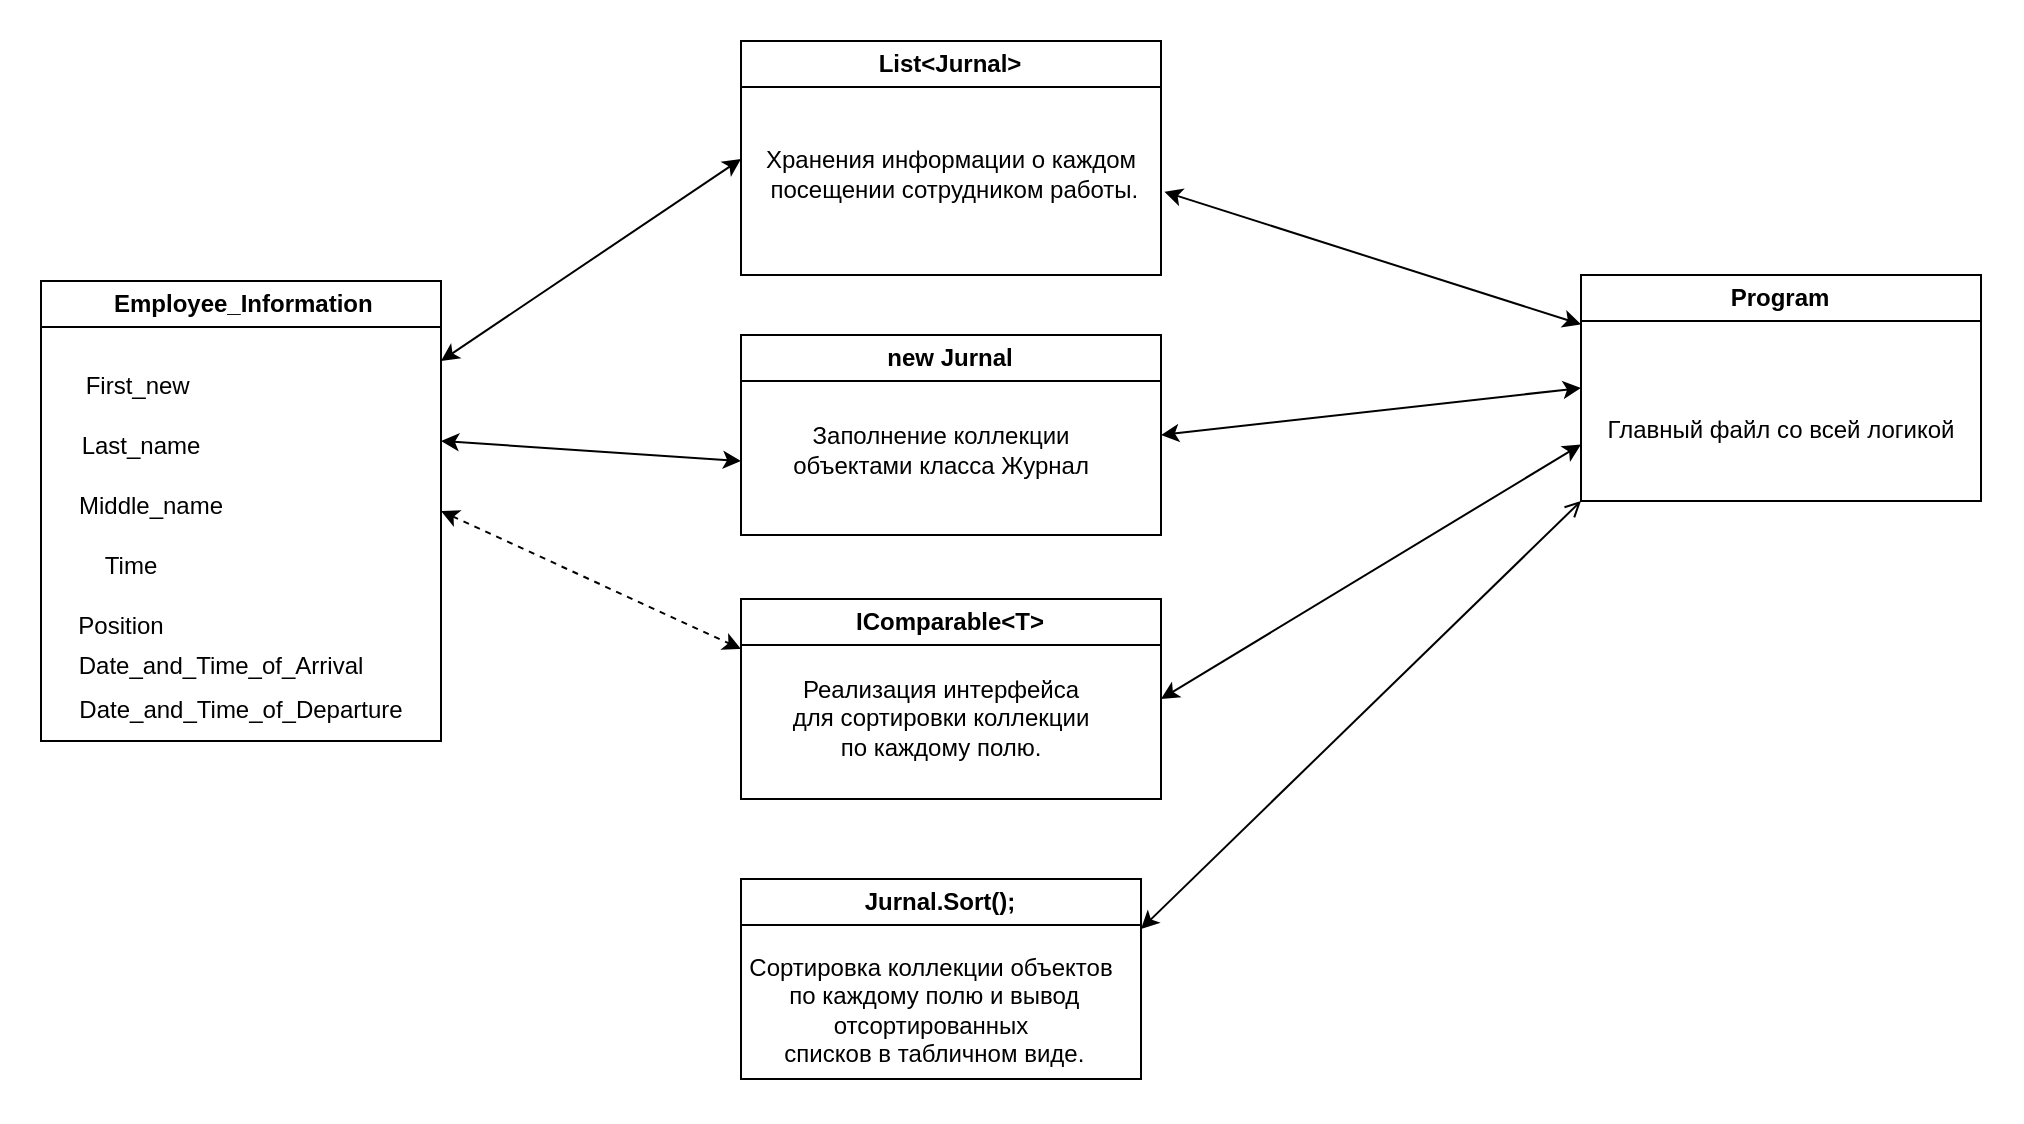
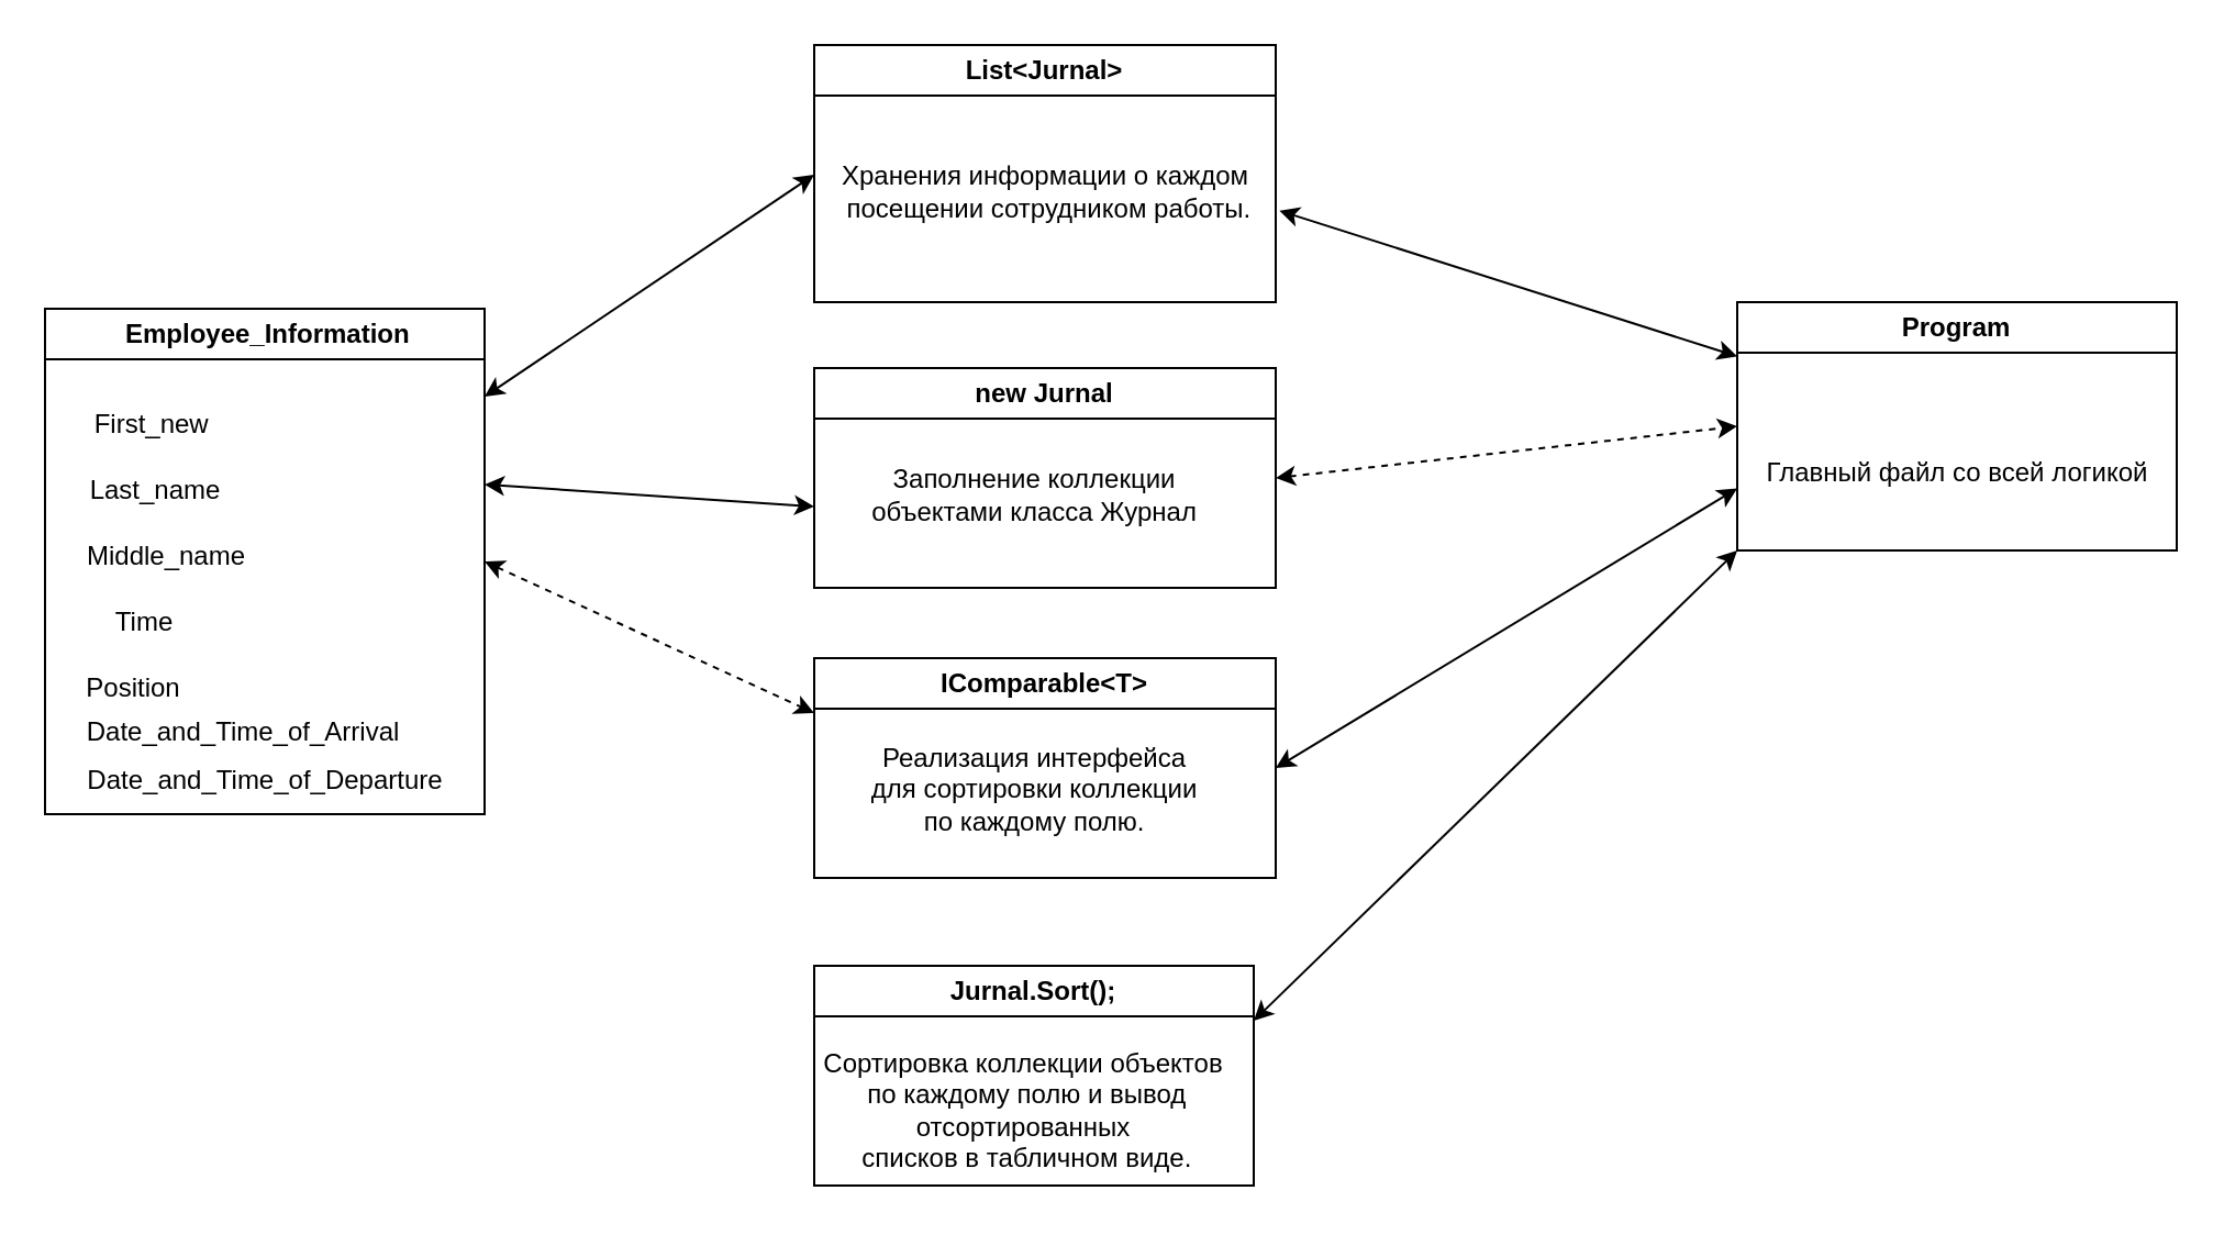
  <mxCell id="0" />
  <mxCell id="1" parent="0" />
  <mxCell id="2" value="&amp;nbsp;Employee_Information" style="swimlane;whiteSpace=wrap;html=1;" parent="1" vertex="1"><mxGeometry x="20" y="140" width="200" height="230" as="geometry" /></mxCell>
  <mxCell id="3" value="Last_name" style="text;html=1;align=center;verticalAlign=middle;resizable=0;points=[];autosize=1;strokeColor=none;fillColor=none;" parent="2" vertex="1"><mxGeometry x="10" y="68" width="80" height="30" as="geometry" /></mxCell>
  <mxCell id="4" value="Middle_name" style="text;html=1;align=center;verticalAlign=middle;resizable=0;points=[];autosize=1;strokeColor=none;fillColor=none;" parent="2" vertex="1"><mxGeometry x="5" y="98" width="100" height="30" as="geometry" /></mxCell>
  <mxCell id="5" value="Time" style="text;html=1;align=center;verticalAlign=middle;resizable=0;points=[];autosize=1;strokeColor=none;fillColor=none;" parent="2" vertex="1"><mxGeometry x="5" y="128" width="80" height="30" as="geometry" /></mxCell>
  <mxCell id="6" value="Position" style="text;html=1;align=center;verticalAlign=middle;resizable=0;points=[];autosize=1;strokeColor=none;fillColor=none;" parent="2" vertex="1"><mxGeometry x="5" y="158" width="70" height="30" as="geometry" /></mxCell>
  <mxCell id="7" value="Date_and_Time_of_Arrival" style="text;html=1;align=center;verticalAlign=middle;resizable=0;points=[];autosize=1;strokeColor=none;fillColor=none;" parent="2" vertex="1"><mxGeometry x="5" y="178" width="170" height="30" as="geometry" /></mxCell>
  <mxCell id="8" value="Date_and_Time_of_Departure" style="text;html=1;align=center;verticalAlign=middle;resizable=0;points=[];autosize=1;strokeColor=none;fillColor=none;" parent="2" vertex="1"><mxGeometry x="5" y="200" width="190" height="30" as="geometry" /></mxCell>
  <mxCell id="9" value="First_new&amp;nbsp;" style="text;html=1;align=center;verticalAlign=middle;resizable=0;points=[];autosize=1;strokeColor=none;fillColor=none;" parent="1" vertex="1"><mxGeometry x="25" y="178" width="90" height="30" as="geometry" /></mxCell>
  <mxCell id="10" value="List&amp;lt;Jurnal&amp;gt;" style="swimlane;whiteSpace=wrap;html=1;" parent="1" vertex="1"><mxGeometry x="370" width="210" height="117" as="geometry" y="20" /></mxCell>
  <mxCell id="11" value="Хранения информации о каждом&lt;br&gt;&amp;nbsp;посещении сотрудником работы." style="text;html=1;align=center;verticalAlign=middle;resizable=0;points=[];autosize=1;strokeColor=none;fillColor=none;" parent="10" vertex="1"><mxGeometry y="47" width="210" height="40" as="geometry" /></mxCell>
  <mxCell id="12" value="new Jurnal" style="swimlane;whiteSpace=wrap;html=1;" parent="1" vertex="1"><mxGeometry x="370" y="167" width="210" height="100" as="geometry" /></mxCell>
  <mxCell id="13" value="Заполнение коллекции &lt;br&gt;объектами класса Журнал " style="text;html=1;align=center;verticalAlign=middle;resizable=0;points=[];autosize=1;strokeColor=none;fillColor=none;" parent="12" vertex="1"><mxGeometry x="15" y="38" width="170" height="40" as="geometry" /></mxCell>
  <mxCell id="14" value="&lt;div style=&quot;text-align: left;&quot;&gt;&lt;span style=&quot;background-color: initial;&quot;&gt;IComparable&amp;lt;T&amp;gt;&lt;/span&gt;&lt;/div&gt;" style="swimlane;whiteSpace=wrap;html=1;" parent="1" vertex="1"><mxGeometry x="370" y="299" width="210" height="100" as="geometry" /></mxCell>
  <mxCell id="15" value="Реализация интерфейса &lt;br&gt;для сортировки коллекции &lt;br&gt;по каждому полю." style="text;html=1;align=center;verticalAlign=middle;resizable=0;points=[];autosize=1;strokeColor=none;fillColor=none;" parent="14" vertex="1"><mxGeometry x="15" y="30" width="170" height="60" as="geometry" /></mxCell>
  <mxCell id="16" value="Jurnal.Sort();" style="swimlane;whiteSpace=wrap;html=1;" parent="1" vertex="1"><mxGeometry x="370" y="439" width="200" height="100" as="geometry" /></mxCell>
  <mxCell id="17" value="Сортировка коллекции объектов&lt;br&gt;&amp;nbsp;по каждому полю и вывод &lt;br&gt;отсортированных&lt;br&gt;&amp;nbsp;списков в табличном виде. " style="text;html=1;align=center;verticalAlign=middle;resizable=0;points=[];autosize=1;strokeColor=none;fillColor=none;" parent="16" vertex="1"><mxGeometry x="-10" y="31" width="210" height="70" as="geometry" /></mxCell>
  <mxCell id="18" value="" style="endArrow=classic;startArrow=classic;html=1;rounded=0;entryX=0;entryY=0.3;entryDx=0;entryDy=0;entryPerimeter=0;" parent="1" target="11" edge="1"><mxGeometry width="50" height="50" relative="1" as="geometry"><mxPoint x="220" y="180" as="sourcePoint" /><mxPoint x="270" y="130" as="targetPoint" /></mxGeometry></mxCell>
  <mxCell id="19" value="" style="endArrow=classic;startArrow=classic;html=1;rounded=0;" parent="1" edge="1"><mxGeometry width="50" height="50" relative="1" as="geometry"><mxPoint x="220" y="220" as="sourcePoint" /><mxPoint x="370" y="230" as="targetPoint" /></mxGeometry></mxCell>
  <mxCell id="20" value="" style="endArrow=classic;startArrow=classic;html=1;rounded=0;exitX=1;exitY=0.5;exitDx=0;exitDy=0;entryX=0;entryY=0.25;entryDx=0;entryDy=0;dashed=1;" parent="1" source="2" target="14" edge="1"><mxGeometry width="50" height="50" relative="1" as="geometry"><mxPoint x="230" y="230" as="sourcePoint" /><mxPoint x="340" y="250" as="targetPoint" /></mxGeometry></mxCell>
  <mxCell id="21" value="" style="endArrow=classic;startArrow=classic;html=1;rounded=0;exitX=1.008;exitY=0.71;exitDx=0;exitDy=0;exitPerimeter=0;" parent="1" source="11" target="25" edge="1"><mxGeometry width="50" height="50" relative="1" as="geometry"><mxPoint x="620" y="190" as="sourcePoint" /><mxPoint x="770" y="89" as="targetPoint" /></mxGeometry></mxCell>
- <mxCell id="22" value="" style="endArrow=classic;startArrow=classic;html=1;rounded=0;exitX=1;exitY=0.5;exitDx=0;exitDy=0;entryX=0;entryY=0.5;entryDx=0;entryDy=0;" parent="1" source="12" target="25" edge="1"><mxGeometry width="50" height="50" relative="1" as="geometry"><mxPoint x="620" y="230" as="sourcePoint" /><mxPoint x="770" y="240" as="targetPoint" /></mxGeometry></mxCell>
+ <mxCell id="22" value="" style="endArrow=classic;startArrow=classic;html=1;rounded=0;exitX=1;exitY=0.5;exitDx=0;exitDy=0;entryX=0;entryY=0.5;entryDx=0;entryDy=0;dashed=1;" parent="1" source="12" target="25" edge="1"><mxGeometry width="50" height="50" relative="1" as="geometry"><mxPoint x="620" y="230" as="sourcePoint" /><mxPoint x="770" y="240" as="targetPoint" /></mxGeometry></mxCell>
  <mxCell id="23" value="" style="endArrow=classic;startArrow=classic;html=1;rounded=0;exitX=1;exitY=0.5;exitDx=0;exitDy=0;entryX=0;entryY=0.75;entryDx=0;entryDy=0;" parent="1" source="14" target="25" edge="1"><mxGeometry width="50" height="50" relative="1" as="geometry"><mxPoint x="620" y="265" as="sourcePoint" /><mxPoint x="840" y="270" as="targetPoint" /></mxGeometry></mxCell>
- <mxCell id="24" value="" style="endArrow=open;startArrow=classic;html=1;rounded=0;exitX=1;exitY=0.25;exitDx=0;exitDy=0;entryX=0;entryY=1;entryDx=0;entryDy=0;" parent="1" source="16" target="25" edge="1"><mxGeometry width="50" height="50" relative="1" as="geometry"><mxPoint x="620" y="323" as="sourcePoint" /><mxPoint x="840" y="320" as="targetPoint" /></mxGeometry></mxCell>
+ <mxCell id="24" value="" style="endArrow=classic;startArrow=classic;html=1;rounded=0;exitX=1;exitY=0.25;exitDx=0;exitDy=0;entryX=0;entryY=1;entryDx=0;entryDy=0;" parent="1" source="16" target="25" edge="1"><mxGeometry width="50" height="50" relative="1" as="geometry"><mxPoint x="620" y="323" as="sourcePoint" /><mxPoint x="840" y="320" as="targetPoint" /></mxGeometry></mxCell>
  <mxCell id="25" value="Program" style="swimlane;whiteSpace=wrap;html=1;startSize=23;" parent="1" vertex="1"><mxGeometry x="790" y="137" width="200" height="113" as="geometry" /></mxCell>
  <mxCell id="26" value="Главный файл со всей логикой" style="text;html=1;align=center;verticalAlign=middle;resizable=0;points=[];autosize=1;strokeColor=none;fillColor=none;" parent="25" vertex="1"><mxGeometry y="63" width="200" height="30" as="geometry" /></mxCell>
